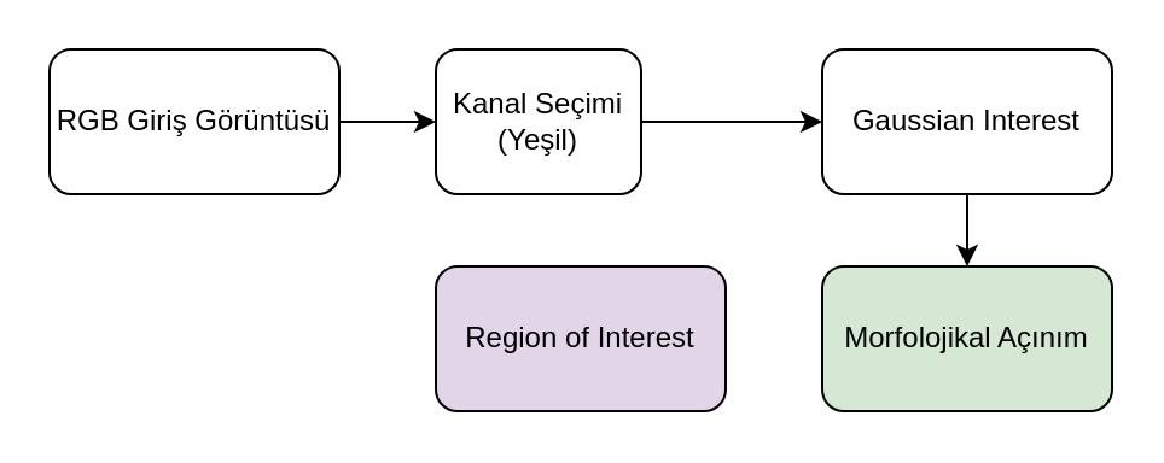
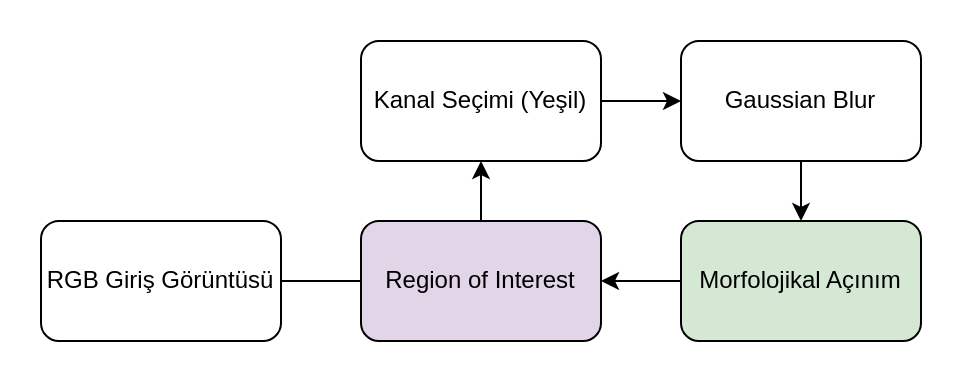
  <mxCell id="0" />
  <mxCell id="1" parent="0" />
  <mxCell id="2" value="" style="edgeStyle=orthogonalEdgeStyle;rounded=0;orthogonalLoop=1;jettySize=auto;html=1;" parent="1" source="3" target="5" edge="1"><mxGeometry relative="1" as="geometry" /></mxCell>
- <mxCell id="3" value="RGB Giriş Görüntüsü" style="rounded=1;whiteSpace=wrap;html=1;" parent="1" vertex="1"><mxGeometry x="20" y="20" width="120" height="60" as="geometry" /></mxCell>
+ <mxCell id="3" value="RGB Giriş Görüntüsü" style="rounded=1;whiteSpace=wrap;html=1;" parent="1" vertex="1"><mxGeometry x="20" y="110" width="120" height="60" as="geometry" /></mxCell>
  <mxCell id="4" style="edgeStyle=orthogonalEdgeStyle;rounded=0;orthogonalLoop=1;jettySize=auto;html=1;entryX=0;entryY=0.5;entryDx=0;entryDy=0;" parent="1" source="5" target="7" edge="1"><mxGeometry relative="1" as="geometry" /></mxCell>
- <mxCell id="5" value="Kanal Seçimi (Yeşil)" style="rounded=1;whiteSpace=wrap;html=1;" parent="1" vertex="1"><mxGeometry x="180" y="20" width="85" height="60" as="geometry" /></mxCell>
+ <mxCell id="5" value="Kanal Seçimi (Yeşil)" style="rounded=1;whiteSpace=wrap;html=1;" parent="1" vertex="1"><mxGeometry x="180" y="20" width="120" height="60" as="geometry" /></mxCell>
  <mxCell id="6" value="" style="edgeStyle=orthogonalEdgeStyle;rounded=0;orthogonalLoop=1;jettySize=auto;html=1;" parent="1" source="7" target="9" edge="1"><mxGeometry relative="1" as="geometry" /></mxCell>
- <mxCell id="7" value="Gaussian Interest" style="rounded=1;whiteSpace=wrap;html=1;" parent="1" vertex="1"><mxGeometry x="340" y="20" width="120" height="60" as="geometry" /></mxCell>
+ <mxCell id="7" value="Gaussian Blur" style="rounded=1;whiteSpace=wrap;html=1;" parent="1" vertex="1"><mxGeometry x="340" y="20" width="120" height="60" as="geometry" /></mxCell>
+ <mxCell id="8" value="" style="edgeStyle=orthogonalEdgeStyle;rounded=0;orthogonalLoop=1;jettySize=auto;html=1;" parent="1" source="9" target="10" edge="1"><mxGeometry relative="1" as="geometry" /></mxCell>
  <mxCell id="9" value="Morfolojikal Açınım" style="rounded=1;whiteSpace=wrap;html=1;fillColor=#d5e8d4;" parent="1" vertex="1"><mxGeometry x="340" y="110" width="120" height="60" as="geometry" /></mxCell>
  <mxCell id="10" value="Region of Interest" style="rounded=1;whiteSpace=wrap;html=1;fillColor=#e1d5e7;" parent="1" vertex="1"><mxGeometry x="180" y="110" width="120" height="60" as="geometry" /></mxCell>
